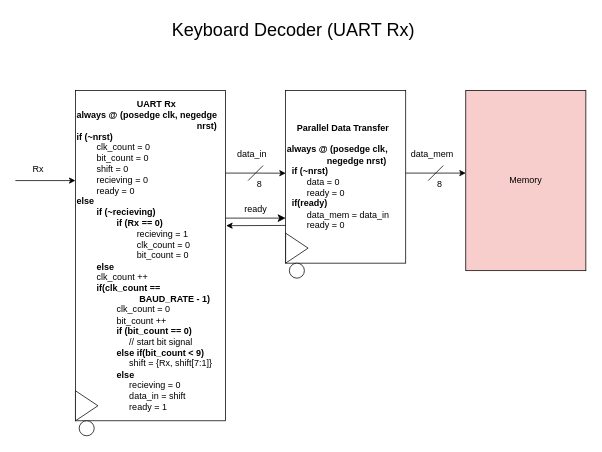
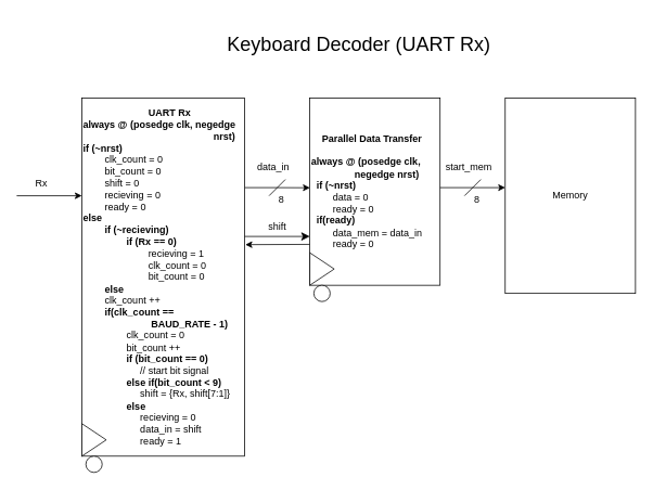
  <mxCell id="0" />
  <mxCell id="1" parent="0" />
- <mxCell id="2" value="&lt;font style=&quot;font-size: 24px;&quot;&gt;Keyboard Decoder (UART Rx)&lt;/font&gt;" style="text;html=1;align=center;verticalAlign=middle;resizable=0;points=[];autosize=1;strokeColor=none;fillColor=none;" parent="1" vertex="1"><mxGeometry x="215" y="20" width="350" height="40" as="geometry" /></mxCell>
+ <mxCell id="2" value="&lt;font style=&quot;font-size: 24px;&quot;&gt;Keyboard Decoder (UART Rx)&lt;/font&gt;" style="text;html=1;align=center;verticalAlign=middle;resizable=0;points=[];autosize=1;strokeColor=none;fillColor=none;" parent="1" vertex="1"><mxGeometry x="265" y="35" width="350" height="40" as="geometry" /></mxCell>
  <mxCell id="3" style="edgeStyle=orthogonalEdgeStyle;rounded=0;orthogonalLoop=1;jettySize=auto;html=1;exitX=1;exitY=0.25;exitDx=0;exitDy=0;entryX=0.001;entryY=0.479;entryDx=0;entryDy=0;entryPerimeter=0;" parent="1" source="4" target="8" edge="1"><mxGeometry relative="1" as="geometry" /></mxCell>
  <mxCell id="4" value="&lt;b&gt;&lt;span style=&quot;white-space: pre;&quot;&gt;&#09;&lt;span style=&quot;white-space: pre;&quot;&gt;&#09;&lt;/span&gt;&lt;span style=&quot;white-space: pre;&quot;&gt;&#09;&lt;/span&gt;&lt;/span&gt;UART Rx&lt;/b&gt;&lt;div&gt;&lt;b&gt;always @ (posedge clk, negedge &lt;span style=&quot;white-space: pre;&quot;&gt;&#09;&lt;/span&gt;&lt;span style=&quot;white-space: pre;&quot;&gt;&#09;&lt;/span&gt;&lt;span style=&quot;white-space: pre;&quot;&gt;&#09;&lt;/span&gt;&lt;span style=&quot;white-space: pre;&quot;&gt;&#09;&lt;/span&gt;&lt;span style=&quot;white-space: pre;&quot;&gt;&#09;&lt;/span&gt;&lt;span style=&quot;white-space: pre;&quot;&gt;&#09;&lt;/span&gt;nrst)&lt;/b&gt;&lt;/div&gt;&lt;div&gt;&lt;b&gt;if (~nrst)&lt;/b&gt;&lt;/div&gt;&lt;div&gt;&lt;span style=&quot;white-space: pre;&quot;&gt;&#09;&lt;/span&gt;clk_count = 0&lt;/div&gt;&lt;div&gt;&lt;span style=&quot;white-space: pre;&quot;&gt;&#09;&lt;/span&gt;bit_count = 0&lt;/div&gt;&lt;div&gt;&lt;span style=&quot;white-space: pre;&quot;&gt;&#09;&lt;/span&gt;shift = 0&lt;/div&gt;&lt;div&gt;&lt;span style=&quot;white-space: pre;&quot;&gt;&#09;&lt;/span&gt;recieving = 0&lt;/div&gt;&lt;div&gt;&lt;span style=&quot;white-space: pre;&quot;&gt;&#09;&lt;/span&gt;ready = 0&lt;/div&gt;&lt;div&gt;&lt;b&gt;else&lt;/b&gt;&lt;/div&gt;&lt;div&gt;&lt;b&gt;&amp;nbsp; &amp;nbsp; &amp;nbsp; &amp;nbsp; if (~recieving)&lt;/b&gt;&lt;/div&gt;&lt;div&gt;&lt;b&gt;&lt;span style=&quot;white-space: pre;&quot;&gt;&#09;&lt;span style=&quot;white-space: pre;&quot;&gt;&#09;&lt;/span&gt;&lt;/span&gt;if (Rx == 0)&lt;/b&gt;&lt;/div&gt;&lt;div&gt;&lt;span style=&quot;white-space: pre;&quot;&gt;&lt;span style=&quot;white-space: pre;&quot;&gt;&#09;&lt;/span&gt;&#09;&lt;span style=&quot;white-space: pre;&quot;&gt;&#09;&lt;/span&gt;&lt;/span&gt;recieving = 1&lt;/div&gt;&lt;div&gt;&lt;span style=&quot;white-space: pre;&quot;&gt;&lt;span style=&quot;white-space: pre;&quot;&gt;&#09;&lt;/span&gt;&#09;&lt;span style=&quot;white-space: pre;&quot;&gt;&#09;&lt;/span&gt;&lt;/span&gt;clk_count = 0&lt;/div&gt;&lt;div&gt;&lt;span style=&quot;white-space: pre;&quot;&gt;&lt;span style=&quot;white-space: pre;&quot;&gt;&#09;&lt;/span&gt;&#09;&lt;span style=&quot;white-space: pre;&quot;&gt;&#09;&lt;/span&gt;&lt;/span&gt;bit_count = 0&lt;/div&gt;&lt;div&gt;&lt;b&gt;&lt;span style=&quot;white-space: pre;&quot;&gt;&#09;&lt;/span&gt;else&amp;nbsp;&lt;/b&gt;&lt;/div&gt;&lt;div&gt;&lt;span style=&quot;white-space: pre;&quot;&gt;&#09;&lt;/span&gt;clk_count ++&lt;/div&gt;&lt;div&gt;&lt;b&gt;&lt;span style=&quot;white-space: pre;&quot;&gt;&#09;&lt;/span&gt;if(clk_count ==&amp;nbsp; &amp;nbsp; &amp;nbsp;&amp;nbsp;&lt;span style=&quot;white-space: pre;&quot;&gt;&#09;&lt;/span&gt;&lt;span style=&quot;white-space: pre;&quot;&gt;&#09;&lt;/span&gt;&lt;span style=&quot;white-space: pre;&quot;&gt;&#09;&lt;/span&gt;&amp;nbsp;BAUD_RATE - 1)&lt;/b&gt;&lt;/div&gt;&lt;div&gt;&lt;span style=&quot;white-space: pre;&quot;&gt;&#09;&lt;/span&gt;&lt;span style=&quot;white-space: pre;&quot;&gt;&#09;&lt;/span&gt;clk_count = 0&lt;/div&gt;&lt;div&gt;&lt;span style=&quot;white-space: pre;&quot;&gt;&#09;&lt;/span&gt;&lt;span style=&quot;white-space: pre;&quot;&gt;&#09;&lt;/span&gt;bit_count ++&lt;/div&gt;&lt;div&gt;&lt;b&gt;&lt;span style=&quot;white-space: pre;&quot;&gt;&#09;&lt;/span&gt;&lt;span style=&quot;white-space: pre;&quot;&gt;&#09;&lt;/span&gt;if (bit_count == 0)&lt;/b&gt;&lt;/div&gt;&lt;div&gt;&lt;span style=&quot;white-space: pre;&quot;&gt;&#09;&lt;/span&gt;&lt;span style=&quot;white-space: pre;&quot;&gt;&#09;&lt;/span&gt;&amp;nbsp; &amp;nbsp; &amp;nbsp;// start bit signal&lt;/div&gt;&lt;div&gt;&lt;b&gt;&lt;span style=&quot;white-space: pre;&quot;&gt;&#09;&lt;/span&gt;&lt;span style=&quot;white-space: pre;&quot;&gt;&#09;&lt;/span&gt;else if(bit_count &amp;lt; 9)&lt;/b&gt;&lt;/div&gt;&lt;div&gt;&lt;span style=&quot;white-space: pre;&quot;&gt;&#09;&lt;/span&gt;&lt;span style=&quot;white-space: pre;&quot;&gt;&#09;&lt;/span&gt;&amp;nbsp; &amp;nbsp; &amp;nbsp;shift = {Rx, shift[7:1]}&lt;/div&gt;&lt;div&gt;&lt;b&gt;&lt;span style=&quot;white-space: pre;&quot;&gt;&#09;&lt;/span&gt;&lt;span style=&quot;white-space: pre;&quot;&gt;&#09;&lt;/span&gt;else&lt;/b&gt;&lt;/div&gt;&lt;div&gt;&lt;span style=&quot;white-space: pre;&quot;&gt;&#09;&lt;/span&gt;&lt;span style=&quot;white-space: pre;&quot;&gt;&#09;&lt;/span&gt;&amp;nbsp; &amp;nbsp; &amp;nbsp;recieving = 0&lt;/div&gt;&lt;div&gt;&lt;span style=&quot;white-space: pre;&quot;&gt;&#09;&lt;/span&gt;&lt;span style=&quot;white-space: pre;&quot;&gt;&#09;&lt;/span&gt;&amp;nbsp; &amp;nbsp; &amp;nbsp;data_in = shift&lt;/div&gt;&lt;div&gt;&lt;span style=&quot;white-space: pre;&quot;&gt;&#09;&lt;/span&gt;&lt;span style=&quot;white-space: pre;&quot;&gt;&#09;&lt;/span&gt;&amp;nbsp; &amp;nbsp; &amp;nbsp;ready = 1&lt;/div&gt;" style="whiteSpace=wrap;html=1;align=left;" parent="1" vertex="1"><mxGeometry x="100" y="120" width="200" height="440" as="geometry" /></mxCell>
  <mxCell id="5" value="" style="endArrow=classic;html=1;rounded=0;" parent="1" edge="1"><mxGeometry width="50" height="50" relative="1" as="geometry"><mxPoint x="20" y="240" as="sourcePoint" /><mxPoint x="100" y="240" as="targetPoint" /></mxGeometry></mxCell>
  <mxCell id="6" value="Rx" style="text;html=1;align=center;verticalAlign=middle;resizable=0;points=[];autosize=1;strokeColor=none;fillColor=none;" parent="1" vertex="1"><mxGeometry x="30" y="210" width="40" height="30" as="geometry" /></mxCell>
- <mxCell id="7" value="Memory" style="whiteSpace=wrap;html=1;fillColor=#f8cecc;" parent="1" vertex="1"><mxGeometry x="620" y="120" width="160" height="240" as="geometry" /></mxCell>
+ <mxCell id="7" value="Memory" style="whiteSpace=wrap;html=1;" parent="1" vertex="1"><mxGeometry x="620" y="120" width="160" height="240" as="geometry" /></mxCell>
  <mxCell id="8" value="&lt;b&gt;&amp;nbsp; &amp;nbsp; Parallel Data Transfer&lt;/b&gt;&lt;div&gt;&lt;b&gt;&lt;br&gt;&lt;/b&gt;&lt;div&gt;&lt;b&gt;always @ (posedge clk, &lt;span style=&quot;white-space: pre;&quot;&gt;&#09;&lt;/span&gt;&lt;span style=&quot;white-space: pre;&quot;&gt;&#09;&lt;/span&gt;negedge nrst)&lt;/b&gt;&lt;/div&gt;&lt;div&gt;&lt;b&gt;&amp;nbsp; if (~nrst)&lt;/b&gt;&lt;/div&gt;&lt;div&gt;&lt;span style=&quot;white-space: pre;&quot;&gt;&#09;&lt;/span&gt;data = 0&lt;/div&gt;&lt;div&gt;&lt;span style=&quot;white-space: pre;&quot;&gt;&#09;&lt;/span&gt;ready = 0&lt;/div&gt;&lt;div&gt;&lt;b&gt;&amp;nbsp; if(ready)&lt;/b&gt;&lt;/div&gt;&lt;div&gt;&lt;span style=&quot;white-space: pre;&quot;&gt;&#09;&lt;/span&gt;data_mem = data_in&lt;/div&gt;&lt;div&gt;&lt;span style=&quot;white-space: pre;&quot;&gt;&#09;&lt;/span&gt;ready = 0&lt;/div&gt;&lt;/div&gt;" style="whiteSpace=wrap;html=1;align=left;" parent="1" vertex="1"><mxGeometry x="380" y="120" width="160" height="230" as="geometry" /></mxCell>
  <mxCell id="9" value="data_in" style="text;html=1;align=center;verticalAlign=middle;resizable=0;points=[];autosize=1;strokeColor=none;fillColor=none;" parent="1" vertex="1"><mxGeometry x="305" y="190" width="60" height="30" as="geometry" /></mxCell>
  <mxCell id="10" value="" style="endArrow=none;html=1;rounded=0;" parent="1" edge="1"><mxGeometry width="50" height="50" relative="1" as="geometry"><mxPoint x="330" y="240" as="sourcePoint" /><mxPoint x="350" y="220" as="targetPoint" /></mxGeometry></mxCell>
  <mxCell id="11" value="8" style="text;html=1;align=center;verticalAlign=middle;resizable=0;points=[];autosize=1;strokeColor=none;fillColor=none;" parent="1" vertex="1"><mxGeometry x="330" y="230" width="30" height="30" as="geometry" /></mxCell>
  <mxCell id="12" value="" style="edgeStyle=none;orthogonalLoop=1;jettySize=auto;html=1;endArrow=classic;startArrow=none;endSize=8;startSize=8;rounded=0;startFill=0;" parent="1" edge="1"><mxGeometry width="100" relative="1" as="geometry"><mxPoint x="300" y="290" as="sourcePoint" /><mxPoint x="380" y="290" as="targetPoint" /><Array as="points" /></mxGeometry></mxCell>
- <mxCell id="13" value="&lt;div&gt;&lt;br&gt;&lt;/div&gt;ready" style="text;html=1;align=center;verticalAlign=middle;resizable=0;points=[];autosize=1;strokeColor=none;fillColor=none;" parent="1" vertex="1"><mxGeometry x="315" y="250" width="50" height="40" as="geometry" /></mxCell>
+ <mxCell id="13" value="&lt;div&gt;&lt;br&gt;&lt;/div&gt;shift" style="text;html=1;align=center;verticalAlign=middle;resizable=0;points=[];autosize=1;strokeColor=none;fillColor=none;" parent="1" vertex="1"><mxGeometry x="315" y="250" width="50" height="40" as="geometry" /></mxCell>
  <mxCell id="14" style="edgeStyle=orthogonalEdgeStyle;rounded=0;orthogonalLoop=1;jettySize=auto;html=1;exitX=1;exitY=0.25;exitDx=0;exitDy=0;entryX=0.001;entryY=0.479;entryDx=0;entryDy=0;entryPerimeter=0;" parent="1" edge="1"><mxGeometry relative="1" as="geometry"><mxPoint x="540" y="230" as="sourcePoint" /><mxPoint x="620" y="230" as="targetPoint" /></mxGeometry></mxCell>
- <mxCell id="15" value="data_mem" style="text;html=1;align=center;verticalAlign=middle;resizable=0;points=[];autosize=1;strokeColor=none;fillColor=none;" parent="1" vertex="1"><mxGeometry x="535" y="190" width="80" height="30" as="geometry" /></mxCell>
+ <mxCell id="15" value="start_mem" style="text;html=1;align=center;verticalAlign=middle;resizable=0;points=[];autosize=1;strokeColor=none;fillColor=none;" parent="1" vertex="1"><mxGeometry x="535" y="190" width="80" height="30" as="geometry" /></mxCell>
  <mxCell id="16" value="" style="endArrow=none;html=1;rounded=0;" parent="1" edge="1"><mxGeometry width="50" height="50" relative="1" as="geometry"><mxPoint x="570" y="240" as="sourcePoint" /><mxPoint x="590" y="220" as="targetPoint" /></mxGeometry></mxCell>
  <mxCell id="17" value="8" style="text;html=1;align=center;verticalAlign=middle;resizable=0;points=[];autosize=1;strokeColor=none;fillColor=none;" parent="1" vertex="1"><mxGeometry x="570" y="230" width="30" height="30" as="geometry" /></mxCell>
  <mxCell id="18" value="" style="edgeStyle=none;orthogonalLoop=1;jettySize=auto;html=1;rounded=0;entryX=1.004;entryY=0.432;entryDx=0;entryDy=0;entryPerimeter=0;exitX=-0.001;exitY=0.825;exitDx=0;exitDy=0;exitPerimeter=0;" parent="1" edge="1"><mxGeometry width="100" relative="1" as="geometry"><mxPoint x="379.84" y="299.75" as="sourcePoint" /><mxPoint x="300.8" y="300.08" as="targetPoint" /><Array as="points" /></mxGeometry></mxCell>
  <mxCell id="19" value="" style="triangle;whiteSpace=wrap;html=1;" parent="1" vertex="1"><mxGeometry x="100" y="520" width="30" height="40" as="geometry" /></mxCell>
  <mxCell id="20" value="" style="ellipse;whiteSpace=wrap;html=1;" parent="1" vertex="1"><mxGeometry x="105" y="560" width="20" height="20" as="geometry" /></mxCell>
  <mxCell id="21" value="" style="triangle;whiteSpace=wrap;html=1;" parent="1" vertex="1"><mxGeometry x="380" y="310" width="30" height="40" as="geometry" /></mxCell>
  <mxCell id="22" value="" style="ellipse;whiteSpace=wrap;html=1;" parent="1" vertex="1"><mxGeometry x="385" y="350" width="20" height="20" as="geometry" /></mxCell>
